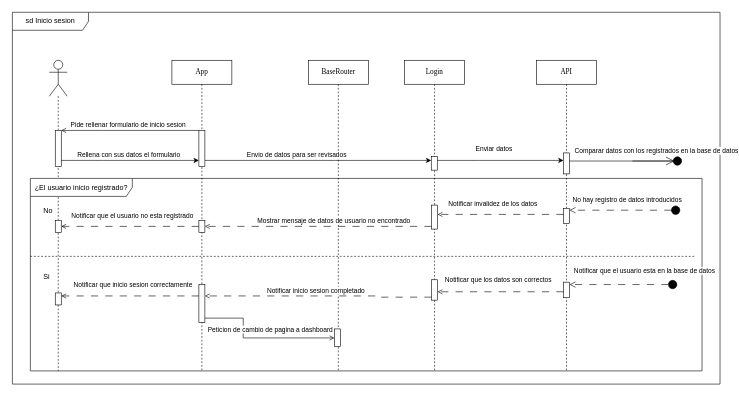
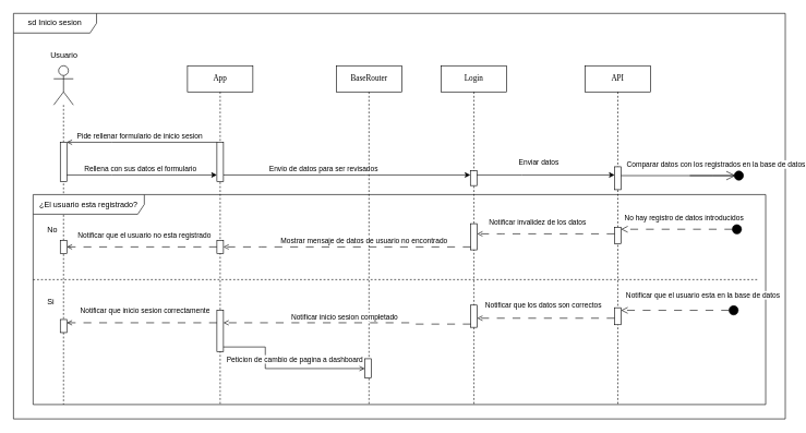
  <mxCell id="0" />
  <mxCell id="1" parent="0" />
  <mxCell id="2" value="BaseRouter" style="shape=umlLifeline;perimeter=lifelinePerimeter;whiteSpace=wrap;html=1;container=1;collapsible=0;recursiveResize=0;outlineConnect=0;rounded=0;shadow=0;comic=0;labelBackgroundColor=none;strokeWidth=1;fontFamily=Verdana;fontSize=12;align=center;" parent="1" vertex="1"><mxGeometry x="513.5" y="100" width="100" height="518" as="geometry" /></mxCell>
  <mxCell id="3" value="API" style="shape=umlLifeline;perimeter=lifelinePerimeter;whiteSpace=wrap;html=1;container=1;collapsible=0;recursiveResize=0;outlineConnect=0;rounded=0;shadow=0;comic=0;labelBackgroundColor=none;strokeWidth=1;fontFamily=Verdana;fontSize=12;align=center;" parent="1" vertex="1"><mxGeometry x="894" y="100" width="100" height="518" as="geometry" /></mxCell>
  <mxCell id="4" value="" style="html=1;points=[[0,0,0,0,5],[0,1,0,0,-5],[1,0,0,0,5],[1,1,0,0,-5]];perimeter=orthogonalPerimeter;outlineConnect=0;targetShapes=umlLifeline;portConstraint=eastwest;newEdgeStyle={&quot;curved&quot;:0,&quot;rounded&quot;:0};" parent="3" vertex="1"><mxGeometry x="45" y="370" width="10" height="26" as="geometry" /></mxCell>
  <mxCell id="5" value="App" style="shape=umlLifeline;perimeter=lifelinePerimeter;whiteSpace=wrap;html=1;container=1;collapsible=0;recursiveResize=0;outlineConnect=0;rounded=0;shadow=0;comic=0;labelBackgroundColor=none;strokeWidth=1;fontFamily=Verdana;fontSize=12;align=center;" parent="1" vertex="1"><mxGeometry x="286" y="100" width="100" height="518" as="geometry" /></mxCell>
  <mxCell id="6" value="sd Inicio sesion" style="shape=umlFrame;whiteSpace=wrap;html=1;pointerEvents=0;width=127;height=30;" parent="1" vertex="1"><mxGeometry x="20" y="20" width="1180" height="620" as="geometry" /></mxCell>
  <mxCell id="7" value="" style="shape=umlLifeline;perimeter=lifelinePerimeter;whiteSpace=wrap;html=1;container=1;dropTarget=0;collapsible=0;recursiveResize=0;outlineConnect=0;portConstraint=eastwest;newEdgeStyle={&quot;curved&quot;:0,&quot;rounded&quot;:0};participant=umlActor;size=60;" parent="1" vertex="1"><mxGeometry x="81.5" y="100" width="30" height="518" as="geometry" /></mxCell>
  <mxCell id="8" value="" style="html=1;points=[[0,0,0,0,5],[0,1,0,0,-5],[1,0,0,0,5],[1,1,0,0,-5]];perimeter=orthogonalPerimeter;outlineConnect=0;targetShapes=umlLifeline;portConstraint=eastwest;newEdgeStyle={&quot;curved&quot;:0,&quot;rounded&quot;:0};" parent="7" vertex="1"><mxGeometry x="10" y="117" width="10" height="60" as="geometry" /></mxCell>
+ <mxCell id="9" value="Usuario" style="text;html=1;align=center;verticalAlign=middle;resizable=0;points=[];autosize=1;strokeColor=none;fillColor=none;" parent="1" vertex="1"><mxGeometry x="66.5" y="70" width="60" height="30" as="geometry" /></mxCell>
  <mxCell id="10" style="edgeStyle=orthogonalEdgeStyle;rounded=0;orthogonalLoop=1;jettySize=auto;html=1;curved=0;endArrow=open;endFill=0;" parent="1" source="14" target="8" edge="1"><mxGeometry relative="1" as="geometry"><Array as="points"><mxPoint x="170" y="217" /><mxPoint x="170" y="217" /></Array></mxGeometry></mxCell>
  <mxCell id="11" value="Pide rellenar formulario de inicio sesion" style="edgeLabel;html=1;align=center;verticalAlign=middle;resizable=0;points=[];" parent="10" vertex="1" connectable="0"><mxGeometry x="0.162" y="2" relative="1" as="geometry"><mxPoint x="14" y="-12" as="offset" /></mxGeometry></mxCell>
  <mxCell id="12" style="edgeStyle=orthogonalEdgeStyle;rounded=0;orthogonalLoop=1;jettySize=auto;html=1;curved=0;" parent="1" source="14" target="44" edge="1"><mxGeometry relative="1" as="geometry"><Array as="points"><mxPoint x="559" y="267" /><mxPoint x="559" y="267" /></Array></mxGeometry></mxCell>
  <mxCell id="13" value="Envio de datos para ser revisados" style="edgeLabel;html=1;align=center;verticalAlign=middle;resizable=0;points=[];" parent="12" vertex="1" connectable="0"><mxGeometry x="-0.234" relative="1" as="geometry"><mxPoint x="7" y="-10" as="offset" /></mxGeometry></mxCell>
  <mxCell id="14" value="" style="html=1;points=[[0,0,0,0,5],[0,1,0,0,-5],[1,0,0,0,5],[1,1,0,0,-5]];perimeter=orthogonalPerimeter;outlineConnect=0;targetShapes=umlLifeline;portConstraint=eastwest;newEdgeStyle={&quot;curved&quot;:0,&quot;rounded&quot;:0};" parent="1" vertex="1"><mxGeometry x="331" y="217" width="10" height="60" as="geometry" /></mxCell>
  <mxCell id="15" style="edgeStyle=orthogonalEdgeStyle;rounded=0;orthogonalLoop=1;jettySize=auto;html=1;curved=0;" parent="1" source="8" target="14" edge="1"><mxGeometry relative="1" as="geometry"><Array as="points"><mxPoint x="170" y="267" /><mxPoint x="170" y="267" /></Array></mxGeometry></mxCell>
  <mxCell id="16" value="Rellena con sus datos el formulario" style="edgeLabel;html=1;align=center;verticalAlign=middle;resizable=0;points=[];" parent="15" vertex="1" connectable="0"><mxGeometry x="-0.132" y="-1" relative="1" as="geometry"><mxPoint x="12" y="-11" as="offset" /></mxGeometry></mxCell>
- <mxCell id="17" value="¿El usuario inicio registrado?" style="shape=umlFrame;whiteSpace=wrap;html=1;pointerEvents=0;recursiveResize=0;container=1;collapsible=0;width=170;" parent="1" vertex="1"><mxGeometry x="50" y="297" width="1120" height="321" as="geometry" /></mxCell>
+ <mxCell id="17" value="¿El usuario esta registrado?" style="shape=umlFrame;whiteSpace=wrap;html=1;pointerEvents=0;recursiveResize=0;container=1;collapsible=0;width=170;" parent="1" vertex="1"><mxGeometry x="50" y="297" width="1120" height="321" as="geometry" /></mxCell>
  <mxCell id="18" value="No" style="text;html=1;" parent="17" vertex="1"><mxGeometry width="100" height="20" relative="1" as="geometry"><mxPoint x="20" y="40" as="offset" /></mxGeometry></mxCell>
  <mxCell id="19" value="Si" style="line;strokeWidth=1;dashed=1;labelPosition=center;verticalLabelPosition=bottom;align=left;verticalAlign=top;spacingLeft=20;spacingTop=15;html=1;whiteSpace=wrap;" parent="17" vertex="1"><mxGeometry y="125" width="1110" height="10" as="geometry" /></mxCell>
  <mxCell id="20" style="edgeStyle=orthogonalEdgeStyle;rounded=0;orthogonalLoop=1;jettySize=auto;html=1;curved=0;dashed=1;dashPattern=12 12;endArrow=open;endFill=0;" parent="17" source="22" target="23" edge="1"><mxGeometry relative="1" as="geometry"><Array as="points"><mxPoint x="120" y="80" /><mxPoint x="120" y="80" /></Array></mxGeometry></mxCell>
  <mxCell id="21" value="Notificar que el usuario no esta registrado" style="edgeLabel;html=1;align=center;verticalAlign=middle;resizable=0;points=[];" parent="20" vertex="1" connectable="0"><mxGeometry x="0.088" y="-2" relative="1" as="geometry"><mxPoint x="13" y="-16" as="offset" /></mxGeometry></mxCell>
  <mxCell id="22" value="" style="html=1;points=[[0,0,0,0,5],[0,1,0,0,-5],[1,0,0,0,5],[1,1,0,0,-5]];perimeter=orthogonalPerimeter;outlineConnect=0;targetShapes=umlLifeline;portConstraint=eastwest;newEdgeStyle={&quot;curved&quot;:0,&quot;rounded&quot;:0};" parent="17" vertex="1"><mxGeometry x="281" y="70" width="10" height="20" as="geometry" /></mxCell>
  <mxCell id="23" value="" style="html=1;points=[[0,0,0,0,5],[0,1,0,0,-5],[1,0,0,0,5],[1,1,0,0,-5]];perimeter=orthogonalPerimeter;outlineConnect=0;targetShapes=umlLifeline;portConstraint=eastwest;newEdgeStyle={&quot;curved&quot;:0,&quot;rounded&quot;:0};" parent="17" vertex="1"><mxGeometry x="41.5" y="70" width="10" height="20" as="geometry" /></mxCell>
  <mxCell id="24" value="" style="html=1;points=[[0,0,0,0,5],[0,1,0,0,-5],[1,0,0,0,5],[1,1,0,0,-5]];perimeter=orthogonalPerimeter;outlineConnect=0;targetShapes=umlLifeline;portConstraint=eastwest;newEdgeStyle={&quot;curved&quot;:0,&quot;rounded&quot;:0};" parent="17" vertex="1"><mxGeometry x="889" y="50" width="10" height="25" as="geometry" /></mxCell>
  <mxCell id="25" value="" style="html=1;verticalAlign=bottom;startArrow=circle;startFill=1;endArrow=open;startSize=6;endSize=8;curved=0;rounded=0;dashed=1;dashPattern=12 12;" parent="17" target="24" edge="1"><mxGeometry x="-1" y="-10" width="80" relative="1" as="geometry"><mxPoint x="1084" y="53" as="sourcePoint" /><mxPoint x="1014" y="54" as="targetPoint" /><mxPoint as="offset" /></mxGeometry></mxCell>
  <mxCell id="26" value="No hay registro de datos introducidos" style="edgeLabel;html=1;align=center;verticalAlign=middle;resizable=0;points=[];" parent="25" vertex="1" connectable="0"><mxGeometry x="-0.518" y="-1" relative="1" as="geometry"><mxPoint x="-45" y="-17" as="offset" /></mxGeometry></mxCell>
  <mxCell id="27" value="Login" style="shape=umlLifeline;perimeter=lifelinePerimeter;whiteSpace=wrap;html=1;container=1;collapsible=0;recursiveResize=0;outlineConnect=0;rounded=0;shadow=0;comic=0;labelBackgroundColor=none;strokeWidth=1;fontFamily=Verdana;fontSize=12;align=center;" parent="17" vertex="1"><mxGeometry x="624" y="-197" width="100" height="517" as="geometry" /></mxCell>
  <mxCell id="28" value="" style="html=1;points=[[0,0,0,0,5],[0,1,0,0,-5],[1,0,0,0,5],[1,1,0,0,-5]];perimeter=orthogonalPerimeter;outlineConnect=0;targetShapes=umlLifeline;portConstraint=eastwest;newEdgeStyle={&quot;curved&quot;:0,&quot;rounded&quot;:0};" parent="27" vertex="1"><mxGeometry x="45" y="241.5" width="10" height="40" as="geometry" /></mxCell>
  <mxCell id="29" value="" style="html=1;points=[[0,0,0,0,5],[0,1,0,0,-5],[1,0,0,0,5],[1,1,0,0,-5]];perimeter=orthogonalPerimeter;outlineConnect=0;targetShapes=umlLifeline;portConstraint=eastwest;newEdgeStyle={&quot;curved&quot;:0,&quot;rounded&quot;:0};" parent="27" vertex="1"><mxGeometry x="45" y="366" width="10" height="34" as="geometry" /></mxCell>
  <mxCell id="30" style="edgeStyle=orthogonalEdgeStyle;rounded=0;orthogonalLoop=1;jettySize=auto;html=1;curved=0;dashed=1;dashPattern=12 12;endArrow=open;endFill=0;" parent="17" source="28" target="22" edge="1"><mxGeometry relative="1" as="geometry"><Array as="points"><mxPoint x="349" y="80" /><mxPoint x="349" y="80" /></Array></mxGeometry></mxCell>
  <mxCell id="31" value="Mostrar mensaje de datos de usuario no encontrado" style="edgeLabel;html=1;align=center;verticalAlign=middle;resizable=0;points=[];" parent="30" vertex="1" connectable="0"><mxGeometry x="-0.276" y="1" relative="1" as="geometry"><mxPoint x="-27" y="-11" as="offset" /></mxGeometry></mxCell>
  <mxCell id="32" style="edgeStyle=orthogonalEdgeStyle;rounded=0;orthogonalLoop=1;jettySize=auto;html=1;curved=0;dashed=1;dashPattern=12 12;endArrow=open;endFill=0;" parent="17" source="24" target="28" edge="1"><mxGeometry relative="1" as="geometry"><Array as="points"><mxPoint x="717" y="60" /><mxPoint x="717" y="60" /></Array></mxGeometry></mxCell>
  <mxCell id="33" value="Notificar invalidez de los datos" style="edgeLabel;html=1;align=center;verticalAlign=middle;resizable=0;points=[];" parent="32" vertex="1" connectable="0"><mxGeometry x="0.141" y="-1" relative="1" as="geometry"><mxPoint x="1" y="-17" as="offset" /></mxGeometry></mxCell>
  <mxCell id="34" value="" style="html=1;points=[[0,0,0,0,5],[0,1,0,0,-5],[1,0,0,0,5],[1,1,0,0,-5]];perimeter=orthogonalPerimeter;outlineConnect=0;targetShapes=umlLifeline;portConstraint=eastwest;newEdgeStyle={&quot;curved&quot;:0,&quot;rounded&quot;:0};" parent="17" vertex="1"><mxGeometry x="507" y="251" width="10" height="29" as="geometry" /></mxCell>
  <mxCell id="35" value="" style="html=1;points=[[0,0,0,0,5],[0,1,0,0,-5],[1,0,0,0,5],[1,1,0,0,-5]];perimeter=orthogonalPerimeter;outlineConnect=0;targetShapes=umlLifeline;portConstraint=eastwest;newEdgeStyle={&quot;curved&quot;:0,&quot;rounded&quot;:0};" parent="17" vertex="1"><mxGeometry x="281" y="177" width="10" height="63" as="geometry" /></mxCell>
  <mxCell id="36" value="" style="html=1;points=[[0,0,0,0,5],[0,1,0,0,-5],[1,0,0,0,5],[1,1,0,0,-5]];perimeter=orthogonalPerimeter;outlineConnect=0;targetShapes=umlLifeline;portConstraint=eastwest;newEdgeStyle={&quot;curved&quot;:0,&quot;rounded&quot;:0};" parent="17" vertex="1"><mxGeometry x="41.5" y="191" width="10" height="20" as="geometry" /></mxCell>
  <mxCell id="37" style="edgeStyle=orthogonalEdgeStyle;rounded=0;orthogonalLoop=1;jettySize=auto;html=1;curved=0;entryX=1;entryY=0;entryDx=0;entryDy=5;entryPerimeter=0;dashed=1;dashPattern=12 12;endArrow=open;endFill=0;" parent="17" source="35" target="36" edge="1"><mxGeometry relative="1" as="geometry"><Array as="points"><mxPoint x="52" y="197" /></Array></mxGeometry></mxCell>
  <mxCell id="38" value="Notificar que inicio sesion correctamente" style="edgeLabel;html=1;align=center;verticalAlign=middle;resizable=0;points=[];" parent="37" vertex="1" connectable="0"><mxGeometry x="0.299" y="-1" relative="1" as="geometry"><mxPoint x="38" y="-19" as="offset" /></mxGeometry></mxCell>
  <mxCell id="39" style="edgeStyle=orthogonalEdgeStyle;rounded=0;orthogonalLoop=1;jettySize=auto;html=1;curved=0;endArrow=open;endFill=0;" parent="17" source="35" target="34" edge="1"><mxGeometry relative="1" as="geometry"><mxPoint x="291" y="265.5" as="sourcePoint" /><Array as="points"><mxPoint x="355" y="233" /><mxPoint x="355" y="266" /></Array></mxGeometry></mxCell>
  <mxCell id="40" value="Peticion de cambio de pagina a dashboard" style="edgeLabel;html=1;align=center;verticalAlign=middle;resizable=0;points=[];" parent="39" vertex="1" connectable="0"><mxGeometry x="0.033" y="-2" relative="1" as="geometry"><mxPoint x="12" y="-17" as="offset" /></mxGeometry></mxCell>
  <mxCell id="41" value="Notificar que el usuario esta en la base de datos" style="html=1;verticalAlign=bottom;startArrow=circle;startFill=1;endArrow=open;startSize=6;endSize=8;curved=0;rounded=0;dashed=1;dashPattern=12 12;" parent="17" edge="1" target="4"><mxGeometry x="-0.389" y="-14" width="80" relative="1" as="geometry"><mxPoint x="1079" y="177" as="sourcePoint" /><mxPoint x="984" y="177" as="targetPoint" /><mxPoint as="offset" /></mxGeometry></mxCell>
  <mxCell id="42" style="edgeStyle=orthogonalEdgeStyle;rounded=0;orthogonalLoop=1;jettySize=auto;html=1;curved=0;dashed=1;dashPattern=12 12;endArrow=open;endFill=0;exitX=0;exitY=1;exitDx=0;exitDy=-5;exitPerimeter=0;" parent="17" edge="1" target="35" source="29"><mxGeometry relative="1" as="geometry"><mxPoint x="658" y="196.0" as="sourcePoint" /><mxPoint x="368" y="196.0" as="targetPoint" /><Array as="points"><mxPoint x="581" y="196" /></Array></mxGeometry></mxCell>
  <mxCell id="43" value="Notificar inicio sesion completado" style="edgeLabel;html=1;align=center;verticalAlign=middle;resizable=0;points=[];" parent="42" vertex="1" connectable="0"><mxGeometry x="0.023" relative="1" as="geometry"><mxPoint x="-2" y="-10" as="offset" /></mxGeometry></mxCell>
  <mxCell id="44" value="" style="html=1;points=[[0,0,0,0,5],[0,1,0,0,-5],[1,0,0,0,5],[1,1,0,0,-5]];perimeter=orthogonalPerimeter;outlineConnect=0;targetShapes=umlLifeline;portConstraint=eastwest;newEdgeStyle={&quot;curved&quot;:0,&quot;rounded&quot;:0};" parent="1" vertex="1"><mxGeometry x="718.5" y="260.75" width="10" height="22.5" as="geometry" /></mxCell>
  <mxCell id="45" style="edgeStyle=orthogonalEdgeStyle;rounded=0;orthogonalLoop=1;jettySize=auto;html=1;curved=0;" parent="1" source="44" target="47" edge="1"><mxGeometry relative="1" as="geometry"><mxPoint x="747.06" y="271.44" as="sourcePoint" /><mxPoint x="862.06" y="271.44" as="targetPoint" /><Array as="points"><mxPoint x="797" y="267" /><mxPoint x="797" y="267" /></Array></mxGeometry></mxCell>
  <mxCell id="46" value="Enviar datos" style="edgeLabel;html=1;align=center;verticalAlign=middle;resizable=0;points=[];" parent="45" vertex="1" connectable="0"><mxGeometry x="0.253" relative="1" as="geometry"><mxPoint x="-38" y="-20" as="offset" /></mxGeometry></mxCell>
  <mxCell id="47" value="" style="html=1;points=[[0,0,0,0,5],[0,1,0,0,-5],[1,0,0,0,5],[1,1,0,0,-5]];perimeter=orthogonalPerimeter;outlineConnect=0;targetShapes=umlLifeline;portConstraint=eastwest;newEdgeStyle={&quot;curved&quot;:0,&quot;rounded&quot;:0};" parent="1" vertex="1"><mxGeometry x="939.06" y="254.5" width="10" height="35" as="geometry" /></mxCell>
  <mxCell id="48" value="" style="group" parent="1" vertex="1" connectable="0"><mxGeometry x="1054" y="268" width="75" as="geometry" /></mxCell>
  <mxCell id="49" value="Comparar datos con los registrados en la base de datos" style="html=1;verticalAlign=bottom;startArrow=none;startFill=0;endArrow=oval;curved=0;rounded=0;endFill=1;targetPerimeterSpacing=2;endSize=14;" parent="48" edge="1"><mxGeometry x="0.067" y="8" width="80" relative="1" as="geometry"><mxPoint as="sourcePoint" /><mxPoint x="75" as="targetPoint" /><mxPoint as="offset" /><Array as="points"><mxPoint x="35" /></Array></mxGeometry></mxCell>
  <mxCell id="50" value="" style="endArrow=open;endFill=1;endSize=12;html=1;rounded=0;" parent="48" source="47" edge="1"><mxGeometry width="160" relative="1" as="geometry"><mxPoint as="sourcePoint" /><mxPoint x="70" as="targetPoint" /></mxGeometry></mxCell>
  <mxCell id="51" style="edgeStyle=orthogonalEdgeStyle;rounded=0;orthogonalLoop=1;jettySize=auto;html=1;curved=0;dashed=1;dashPattern=12 12;endArrow=open;endFill=0;" parent="1" source="4" target="29" edge="1"><mxGeometry relative="1" as="geometry"><Array as="points"><mxPoint x="797" y="486" /><mxPoint x="797" y="486" /></Array></mxGeometry></mxCell>
  <mxCell id="52" value="Notificar que los datos son correctos" style="edgeLabel;html=1;align=center;verticalAlign=middle;resizable=0;points=[];" parent="51" vertex="1" connectable="0"><mxGeometry x="-0.221" y="1" relative="1" as="geometry"><mxPoint x="-28" y="-21" as="offset" /></mxGeometry></mxCell>
